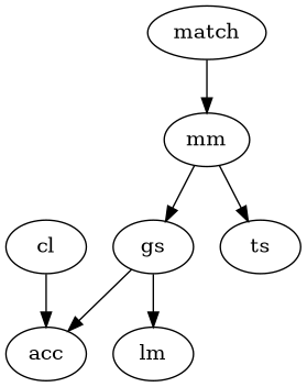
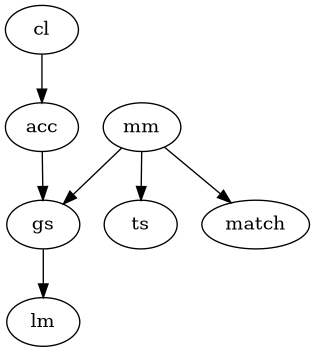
  digraph {
    rankdir=TB
    gs
    lm
    acc
    mm
    ts
    match
    cl
    gs -> lm
-   gs -> acc
+   acc -> gs
    mm -> gs
    mm -> ts
-   match -> mm
+   mm -> match
    cl -> acc
  }
